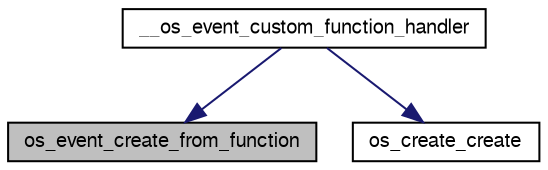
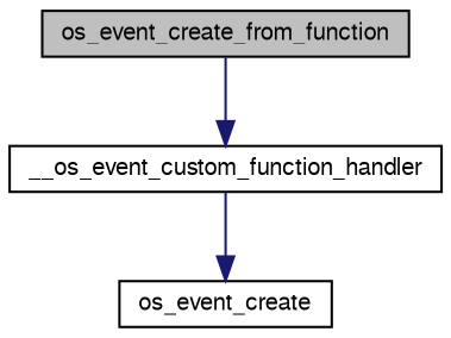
  digraph {
    rankdir=TB
    node [color=black fillcolor=white fontname=FreeSans fontsize=10 shape=record style=filled]
    edge [color=midnightblue fontname=FreeSans fontsize=10 labelfontname=FreeSans labelfontsize=10 style=solid]
    n1 [fillcolor=grey75 fontcolor=black height=0.2 label=os_event_create_from_function width=0.4]
    n2 [height=0.2 label=__os_event_custom_function_handler width=0.4]
-   n3 [height=0.2 label=os_create_create width=0.4]
-   n2 -> n1
+   n3 [height=0.2 label=os_event_create width=0.4]
+   n1 -> n2
    n2 -> n3
  }
